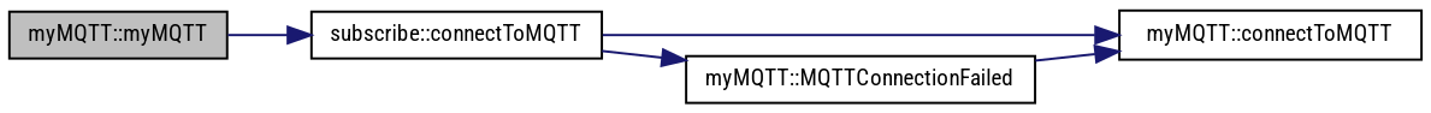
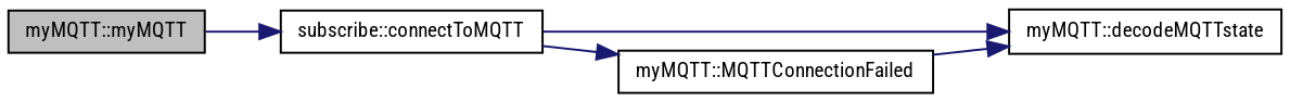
  digraph {
    fontname="Roboto Condensed"
    rankdir=LR
    node [color=black fillcolor=white fontname="Roboto Condensed" fontsize=10 shape=record style=filled]
    edge [color=midnightblue fontname="Roboto Condensed" fontsize=10 labelfontname=Helvetica labelfontsize=10 style=solid]
    n1 [fillcolor=grey75 fontcolor=black height=0.2 label="myMQTT::myMQTT" width=0.4]
    n2 [height=0.2 label="subscribe::connectToMQTT" width=0.4]
-   n3 [height=0.2 label="myMQTT::connectToMQTT" width=0.4]
+   n3 [height=0.2 label="myMQTT::decodeMQTTstate" width=0.4]
    n4 [height=0.2 label="myMQTT::MQTTConnectionFailed" width=0.4]
    n1 -> n2
    n2 -> n3
    n2 -> n4
    n4 -> n3
  }
